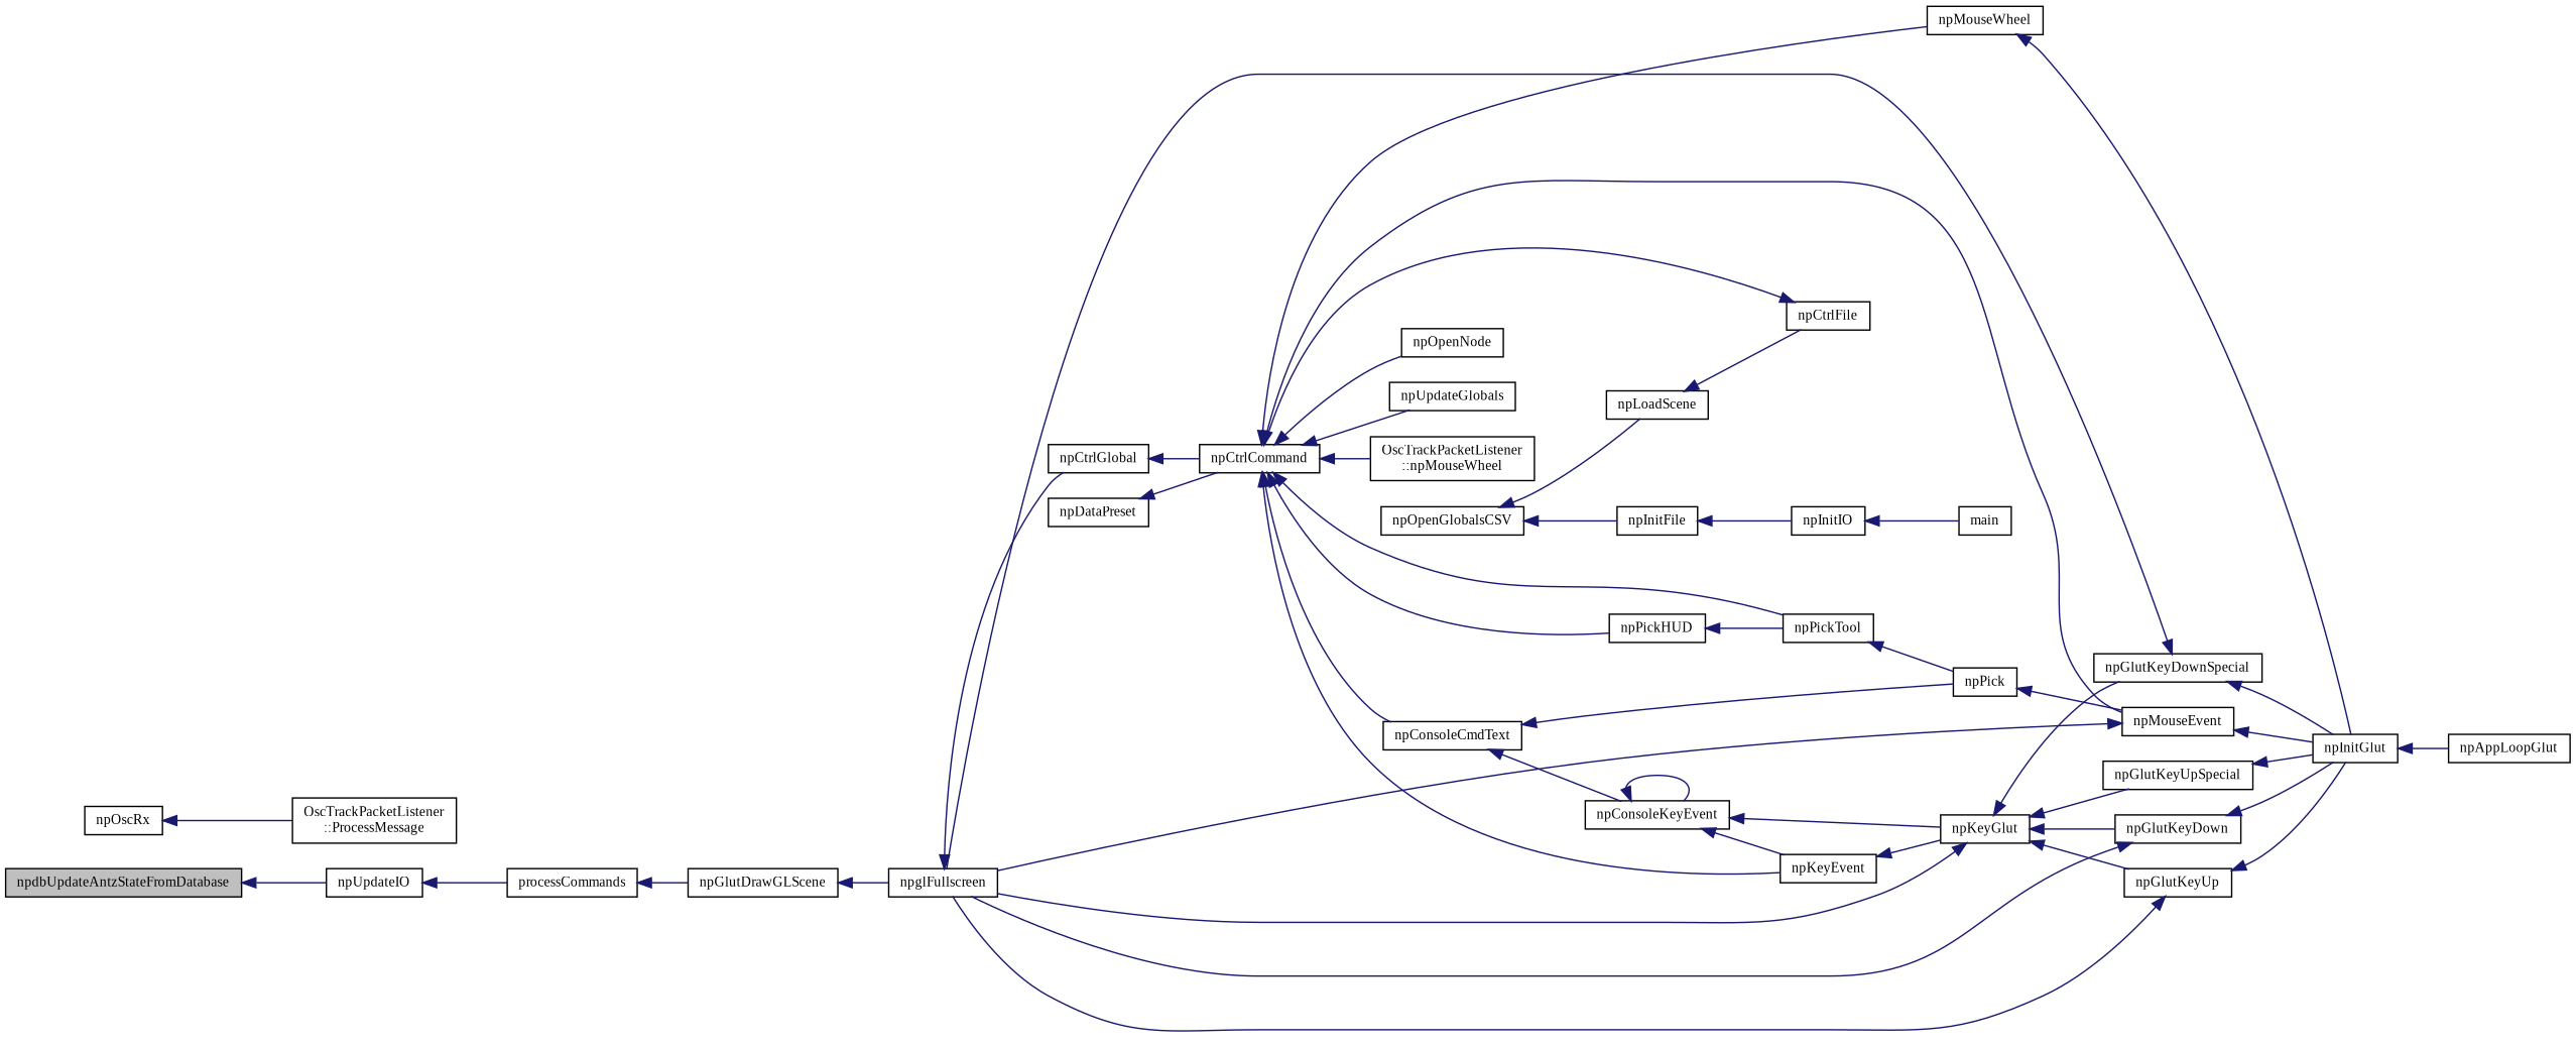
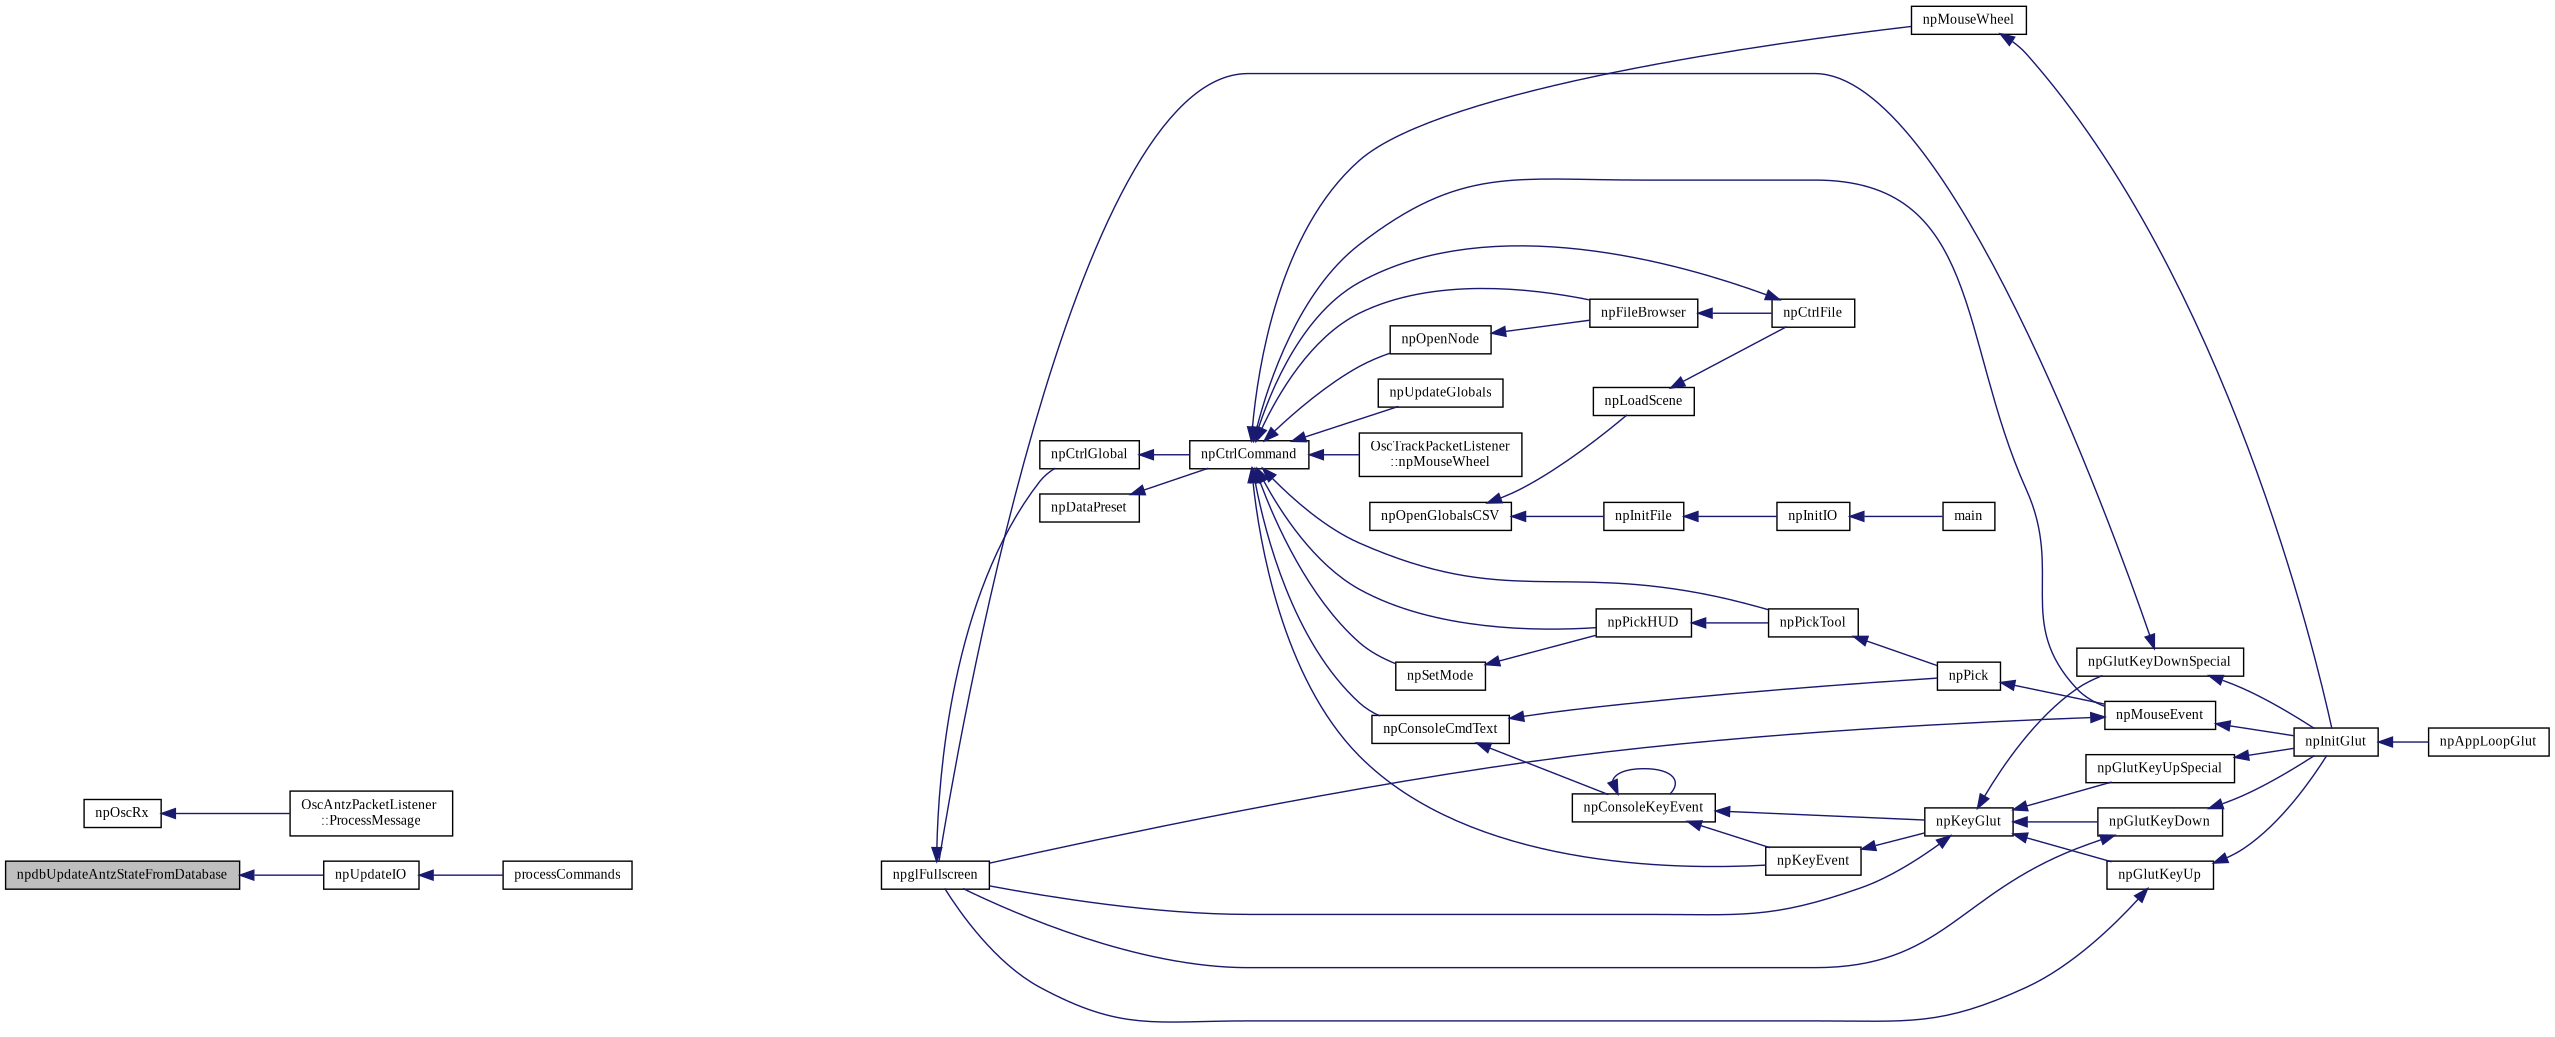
  digraph {
    fontname="Liberation Serif"
    rankdir=LR
    node [color=black fillcolor=white fontname="Liberation Serif" fontsize=10 shape=record style=filled]
    edge [color=midnightblue dir=back fontname="Liberation Serif" fontsize=10 labelfontname=Helvetica labelfontsize=10 style=solid]
    n1 [fillcolor=grey75 fontcolor=black height=0.2 label=npdbUpdateAntzStateFromDatabase width=0.4]
    n2 [height=0.2 label=npUpdateIO width=0.4]
    n3 [height=0.2 label=processCommands width=0.4]
-   n4 [height=0.2 label=npGlutDrawGLScene width=0.4]
    n5 [height=0.2 label=npglFullscreen width=0.4]
    n6 [height=0.2 label=npInitGlut width=0.4]
    n7 [height=0.2 label=npAppLoopGlut width=0.4]
    n8 [height=0.2 label=npCtrlGlobal width=0.4]
    n9 [height=0.2 label=main width=0.4]
    n10 [height=0.2 label=npCtrlCommand width=0.4]
    n11 [height=0.2 label=npUpdateGlobals width=0.4]
    n12 [height=0.2 label="OscTrackPacketListener\l::npMouseWheel" width=0.4]
    n13 [height=0.2 label=npConsoleCmdText width=0.4]
    n14 [height=0.2 label=npKeyEvent width=0.4]
    n15 [height=0.2 label=npMouseEvent width=0.4]
    n16 [height=0.2 label=npOpenNode width=0.4]
+   n17 [height=0.2 label=npFileBrowser width=0.4]
+   n18 [height=0.2 label=npSetMode width=0.4]
    n19 [height=0.2 label=npPickHUD width=0.4]
    n20 [height=0.2 label=npPickTool width=0.4]
    n21 [height=0.2 label=npMouseWheel width=0.4]
    n22 [height=0.2 label=npOscRx width=0.4]
-   n23 [height=0.2 label="OscTrackPacketListener\l::ProcessMessage" width=0.4]
+   n23 [height=0.2 label="OscAntzPacketListener\l::ProcessMessage" width=0.4]
    n24 [height=0.2 label=npConsoleKeyEvent width=0.4]
    n25 [height=0.2 label=npPick width=0.4]
    n26 [height=0.2 label=npKeyGlut width=0.4]
    n27 [height=0.2 label=npCtrlFile width=0.4]
    n28 [height=0.2 label=npDataPreset width=0.4]
    n29 [height=0.2 label=npOpenGlobalsCSV width=0.4]
    n30 [height=0.2 label=npInitFile width=0.4]
    n31 [height=0.2 label=npLoadScene width=0.4]
    n32 [height=0.2 label=npInitIO width=0.4]
    n33 [height=0.2 label=npGlutKeyDown width=0.4]
    n34 [height=0.2 label=npGlutKeyUp width=0.4]
    n35 [height=0.2 label=npGlutKeyDownSpecial width=0.4]
    n36 [height=0.2 label=npGlutKeyUpSpecial width=0.4]
    n1 -> n2
    n2 -> n3
-   n3 -> n4
-   n4 -> n5
    n5 -> n8
    n6 -> n7
    n8 -> n10
    n10 -> n11
    n10 -> n12
    n10 -> n13
    n10 -> n14
    n10 -> n15
    n10 -> n16
+   n10 -> n17
+   n10 -> n18
    n10 -> n19
    n10 -> n20
    n10 -> n21
    n13 -> n24
    n13 -> n25
    n14 -> n26
    n15 -> n5
    n15 -> n6
+   n16 -> n17
+   n17 -> n27
+   n18 -> n19
    n19 -> n20
    n20 -> n25
    n21 -> n6
    n22 -> n23
    n24 -> n14
    n24 -> n24
    n24 -> n26
    n25 -> n15
    n26 -> n5
    n26 -> n33
    n26 -> n34
    n26 -> n35
    n26 -> n36
    n27 -> n10
    n28 -> n10
    n29 -> n30
    n29 -> n31
    n30 -> n32
    n31 -> n27
    n32 -> n9
    n33 -> n5
    n33 -> n6
    n34 -> n5
    n34 -> n6
    n35 -> n5
    n35 -> n6
    n36 -> n6
  }
